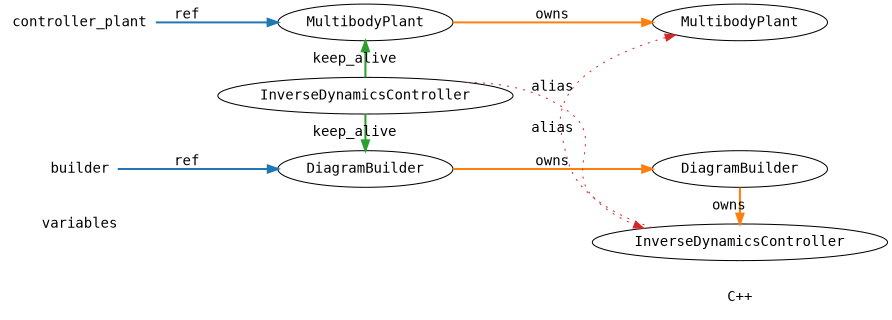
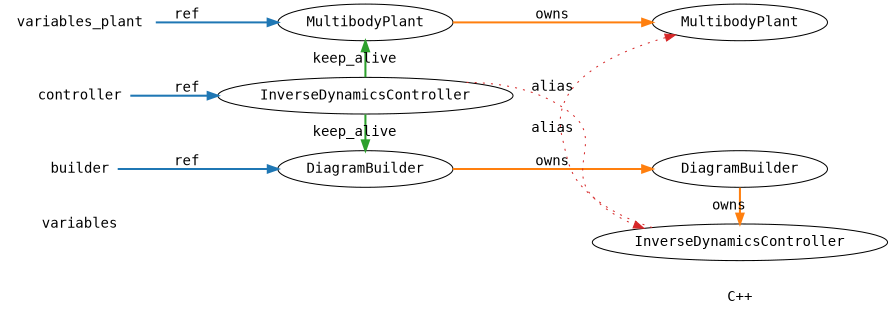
  digraph {
    fontname="DejaVu Sans Mono"
    rankdir=LR
    node [fontname="DejaVu Sans Mono"]
    edge [color="#1F77B4" fontname="DejaVu Sans Mono" style=bold]
    variables [shape=plaintext]
    "C++" [shape=plaintext]
-   controller_plant [shape=plaintext]
+   controller_plant [shape=plaintext label=variables_plant]
    builder [shape=plaintext]
+   controller [shape=plaintext]
    n6 [label=MultibodyPlant]
    n7 [label=DiagramBuilder]
    n8 [label=InverseDynamicsController]
    n9 [label=MultibodyPlant]
    n10 [label=DiagramBuilder]
    n11 [label=InverseDynamicsController]
    subgraph sub_1 {
      variables
      "C++"
    }
    subgraph sub_2 {
      controller_plant
      builder
+     controller
    }
    subgraph sub_3 {
      rank=same
      variables
      controller_plant
      builder
+     controller
    }
    subgraph sub_4 {
      rank=same
      n6
      n7
      n8
    }
    subgraph sub_5 {
      rank=same
      "C++"
      n9
      n10
      n11
    }
    controller_plant -> n6 [label=ref]
    builder -> n7 [label=ref]
+   controller -> n8 [label=ref]
    n6 -> n9 [color="#FF7F0E" label=owns]
    n7 -> n10 [color="#FF7F0E" label=owns]
    n8 -> n6 [color="#2CA02C" constraint=false label=keep_alive]
    n8 -> n7 [color="#2CA02C" constraint=false label=keep_alive]
    n8 -> n11 [color="#D62728" constraint=false label=alias style=dotted]
    n10 -> n11 [color="#FF7F0E" label=owns]
    n11 -> n9 [color="#D62728" constraint=false label=alias style=dotted]
  }
